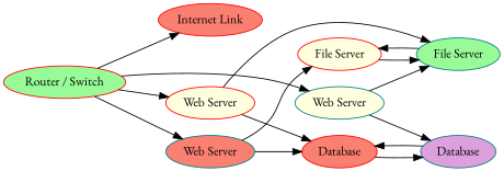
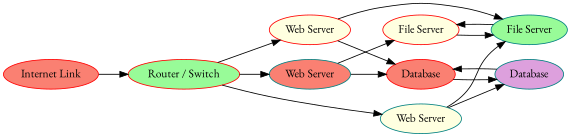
  digraph {
    rankdir=LR
    fontname="EB Garamond"
    node [style=filled fillcolor=salmon color=red fontname="EB Garamond"]
    edge [fontname="EB Garamond"]
    n1 [label="Internet Link"]
    n2 [label="Router / Switch" fillcolor=palegreen]
    n3 [label="Web Server" color=teal]
    n4 [label="Web Server" fillcolor=lightyellow]
    n5 [label="Web Server" fillcolor=lightyellow color=teal]
    n6 [label="File Server" fillcolor=lightyellow]
    n7 [label=Database]
    n8 [label="File Server" fillcolor=palegreen color=teal]
    n9 [label=Database fillcolor=plum color=teal]
-   n2 -> n1
+   n1 -> n2
    n2 -> n3
    n2 -> n4
    n2 -> n5
    n3 -> n6
    n3 -> n7
    n4 -> n7
    n4 -> n8
    n5 -> n8
    n5 -> n9
    n6 -> n8
    n7 -> n9
    n8 -> n6
    n9 -> n7
  }
